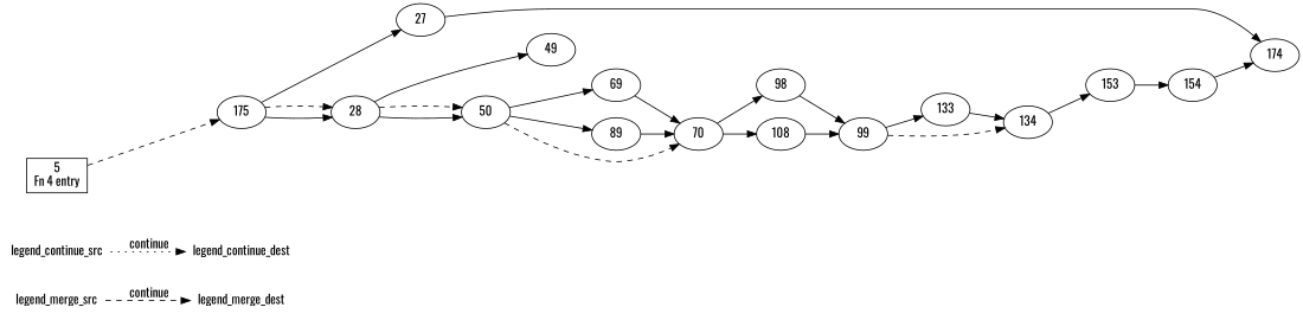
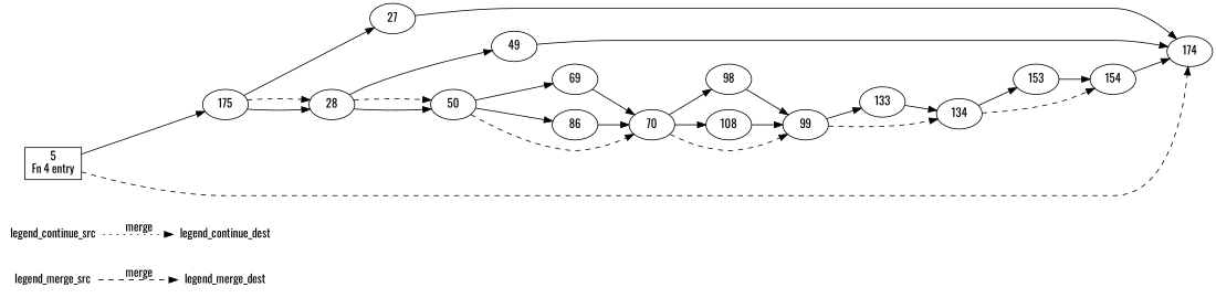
  digraph {
    fontname=Oswald
    rankdir=LR
    node [fontname=Oswald]
    edge [fontname=Oswald]
    legend_merge_src [shape=plaintext]
    legend_merge_dest [shape=plaintext]
    legend_continue_src [shape=plaintext]
    legend_continue_dest [shape=plaintext]
    n5 [label="5\nFn 4 entry" shape=box]
    n6 [label=175]
    n7 [label=174]
    n8 [label=27]
    n9 [label=28]
    n10 [label=49]
    n11 [label=50]
    n12 [label=69]
-   n13 [label=89]
+   n13 [label=86]
    n14 [label=70]
    n15 [label=98]
    n16 [label=108]
    n17 [label=99]
    n18 [label=133]
    n19 [label=134]
    n20 [label=153]
    n21 [label=154]
-   legend_merge_src -> legend_merge_dest [label=" continue" style=dashed]
-   legend_continue_src -> legend_continue_dest [label=" continue" style=dotted]
-   n5 -> n6 [style=dashed]
+   legend_merge_src -> legend_merge_dest [label=" merge" style=dashed]
+   legend_continue_src -> legend_continue_dest [label=" merge" style=dotted]
+   n5 -> n6
+   n5 -> n7 [style=dashed]
    n6 -> n8
    n6 -> n9
    n6 -> n9 [style=dashed]
    n8 -> n7
    n9 -> n10
    n9 -> n11
    n9 -> n11 [style=dashed]
+   n10 -> n7
    n11 -> n12
    n11 -> n13
    n11 -> n14 [style=dashed]
    n12 -> n14
    n13 -> n14
    n14 -> n15
    n14 -> n16
+   n14 -> n17 [style=dashed]
    n15 -> n17
    n16 -> n17
    n17 -> n18
    n17 -> n19 [style=dashed]
    n18 -> n19
    n19 -> n20
+   n19 -> n21 [style=dashed]
    n20 -> n21
    n21 -> n7
  }
